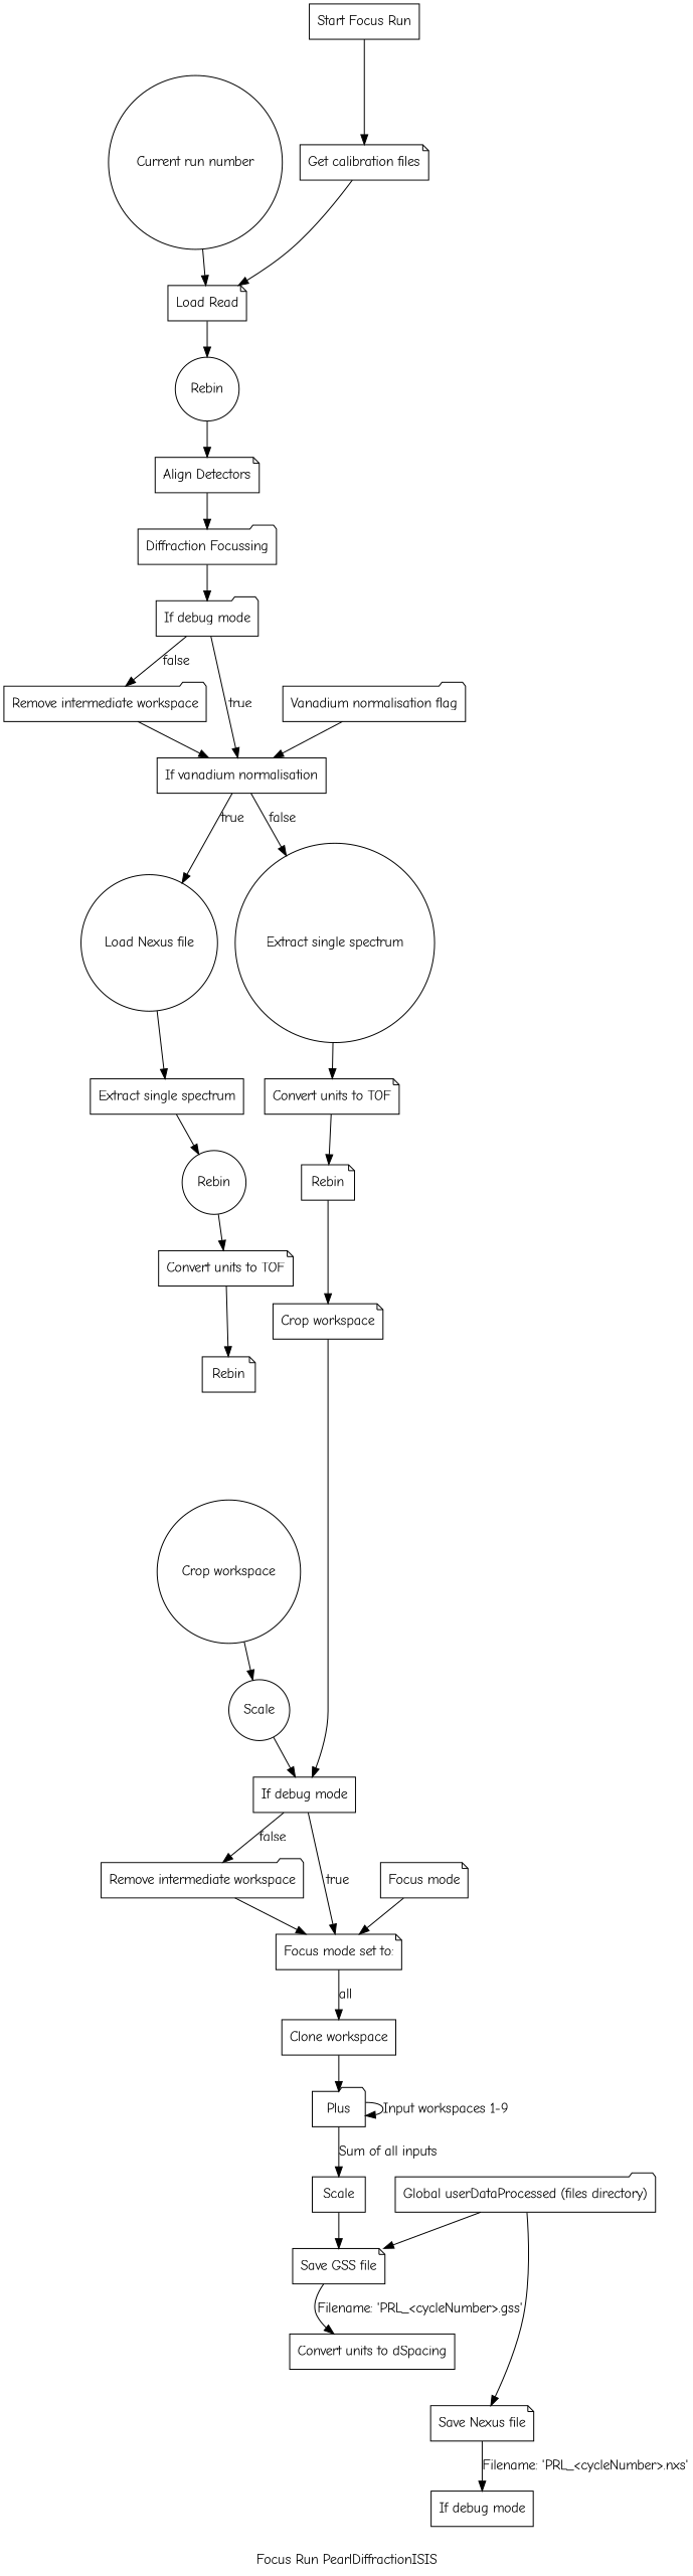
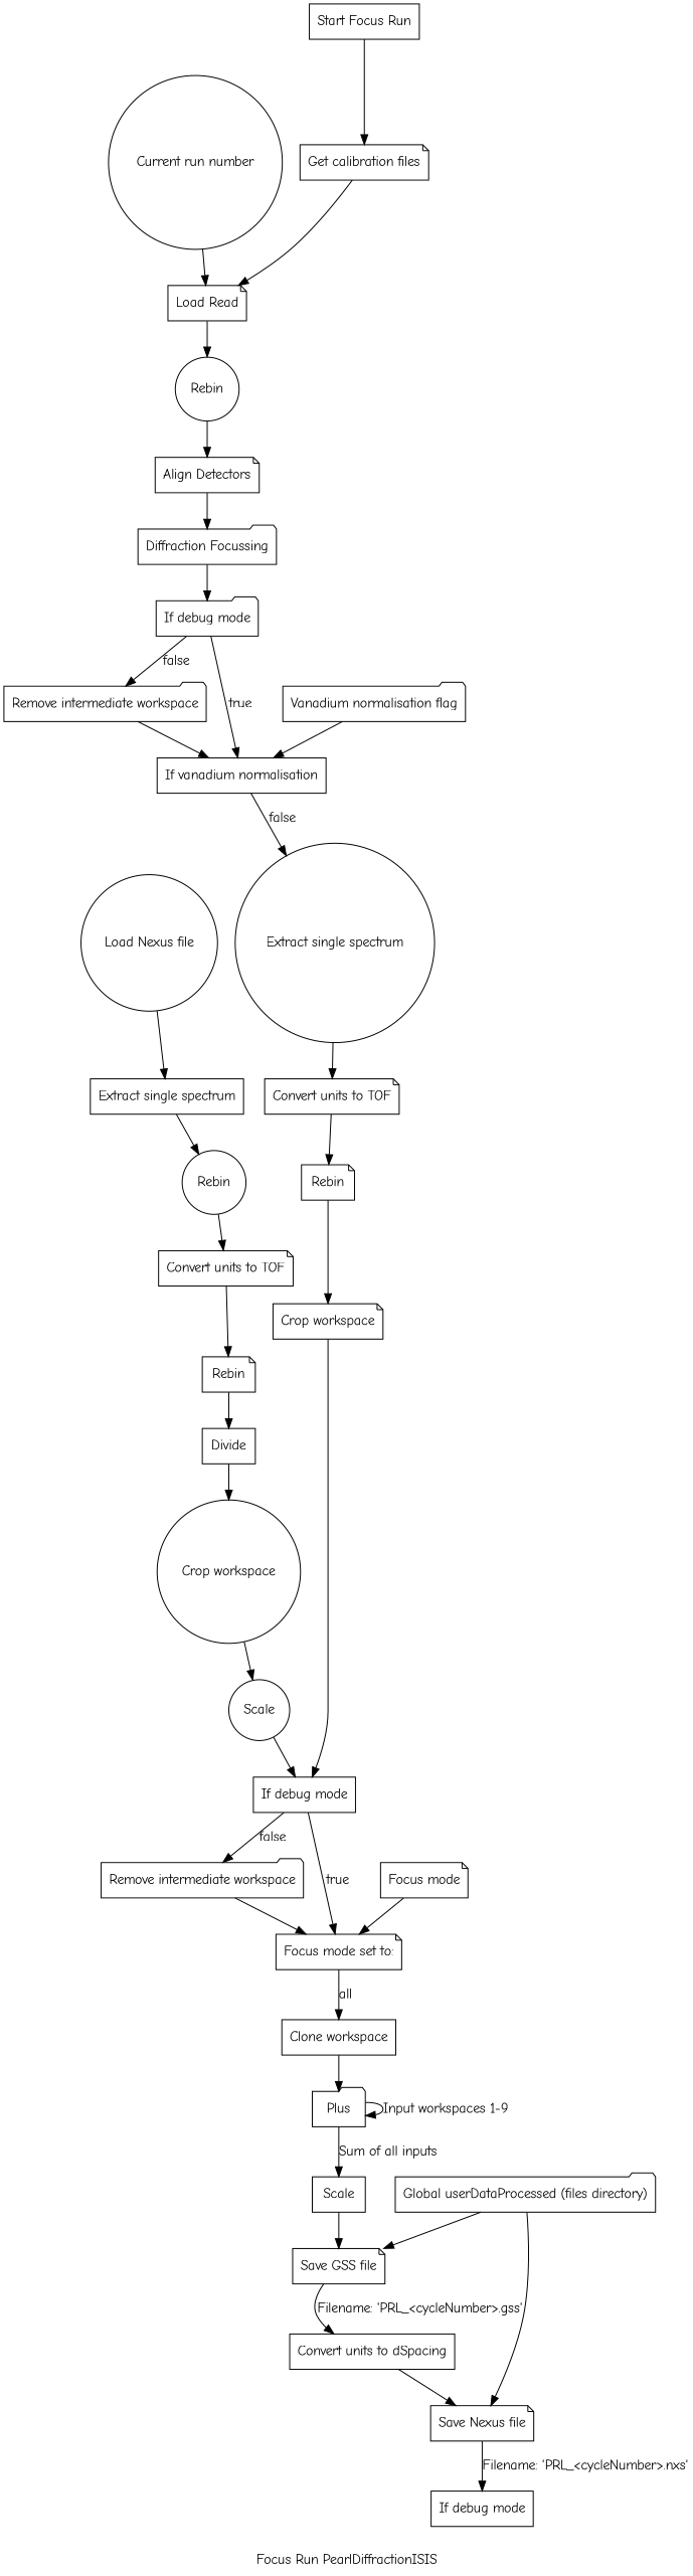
  digraph {
    fontname="Comic Neue"
    label="Focus Run PearlDiffractionISIS"
    node [fontname="Comic Neue" shape=note]
    edge [fontname="Comic Neue"]
    n1 [label="Current run number" shape=circle]
    n2 [label="Vanadium normalisation flag" shape=folder]
    n3 [label="Focus mode"]
    n4 [label="Global userDataProcessed (files directory)" shape=folder]
    n5 [label="Get calibration files"]
    n6 [label="Load Read"]
    n7 [label="Align Detectors"]
    n8 [label="Diffraction Focussing" shape=folder]
    n9 [label=Rebin shape=circle]
    n10 [label="Remove intermediate workspace" shape=folder]
    n11 [label="Load Nexus file" shape=circle]
    n12 [label="Extract single spectrum" shape=box]
    n13 [label=Rebin shape=circle]
    n14 [label="Convert units to TOF"]
    n15 [label=Rebin]
+   n16 [label=Divide shape=box]
    n17 [label="Crop workspace" shape=circle]
    n18 [label=Scale shape=circle]
    n19 [label="Extract single spectrum" shape=circle]
    n20 [label="Convert units to TOF"]
    n21 [label=Rebin]
    n22 [label="Crop workspace"]
    n23 [label="Remove intermediate workspace" shape=folder]
    n24 [label="Clone workspace" shape=box]
    n25 [label=Plus shape=folder]
    n26 [label=Scale shape=box]
    n27 [label="Save GSS file"]
    n28 [label="Convert units to dSpacing" shape=box]
    n29 [label="Save Nexus file"]
    n30 [label="If debug mode" shape=folder]
    n31 [label="If debug mode" shape=box]
    n32 [label="If debug mode" shape=box]
    n33 [label="Focus mode set to:"]
    n34 [label="If vanadium normalisation" shape=box]
    n35 [label="Start Focus Run" shape=box]
    subgraph sub_1 {
      n1
      n2
      n3
      n4
    }
    subgraph sub_2 {
      n5
      n6
    }
    subgraph sub_3 {
      n7
      n8
      n9
      n10
      n11
      n12
      n13
      n14
      n15
+     n16
      n17
      n18
      n19
      n20
      n21
      n22
      n23
      n24
      n25
      n26
      n27
      n28
      n29
    }
    subgraph sub_4 {
      n30
      n31
      n32
      n33
      n34
    }
    subgraph sub_5 {
      n1
      n2
      n3
      n4
      n5
      n6
      n7
      n8
      n9
      n10
      n11
      n12
      n13
      n14
      n15
+     n16
      n17
      n18
      n19
      n20
      n21
      n22
      n23
      n24
      n25
      n26
      n27
      n28
      n29
      n30
      n31
      n32
      n33
      n34
      n35
    }
    n1 -> n6
    n2 -> n34
    n3 -> n33
    n4 -> n27
    n4 -> n29
    n5 -> n6
    n6 -> n9
    n7 -> n8
    n8 -> n30
    n9 -> n7
    n10 -> n34
    n11 -> n12
    n12 -> n13
    n13 -> n14
    n14 -> n15
+   n15 -> n16
+   n16 -> n17
    n17 -> n18
    n18 -> n31
    n19 -> n20
    n20 -> n21
    n21 -> n22
    n22 -> n31
    n23 -> n33
    n24 -> n25
    n25 -> n25 [label="Input workspaces 1-9"]
    n25 -> n26 [label="Sum of all inputs"]
    n26 -> n27
    n27 -> n28 [label="Filename: 'PRL_<cycleNumber>.gss'"]
+   n28 -> n29
    n29 -> n32 [label="Filename: 'PRL_<cycleNumber>.nxs'"]
    n30 -> n10 [label=false]
    n30 -> n34 [label=true]
    n31 -> n23 [label=false]
    n31 -> n33 [label=true]
    n33 -> n24 [label=all]
-   n34 -> n11 [label=true]
    n34 -> n19 [label=false]
    n35 -> n5
  }
